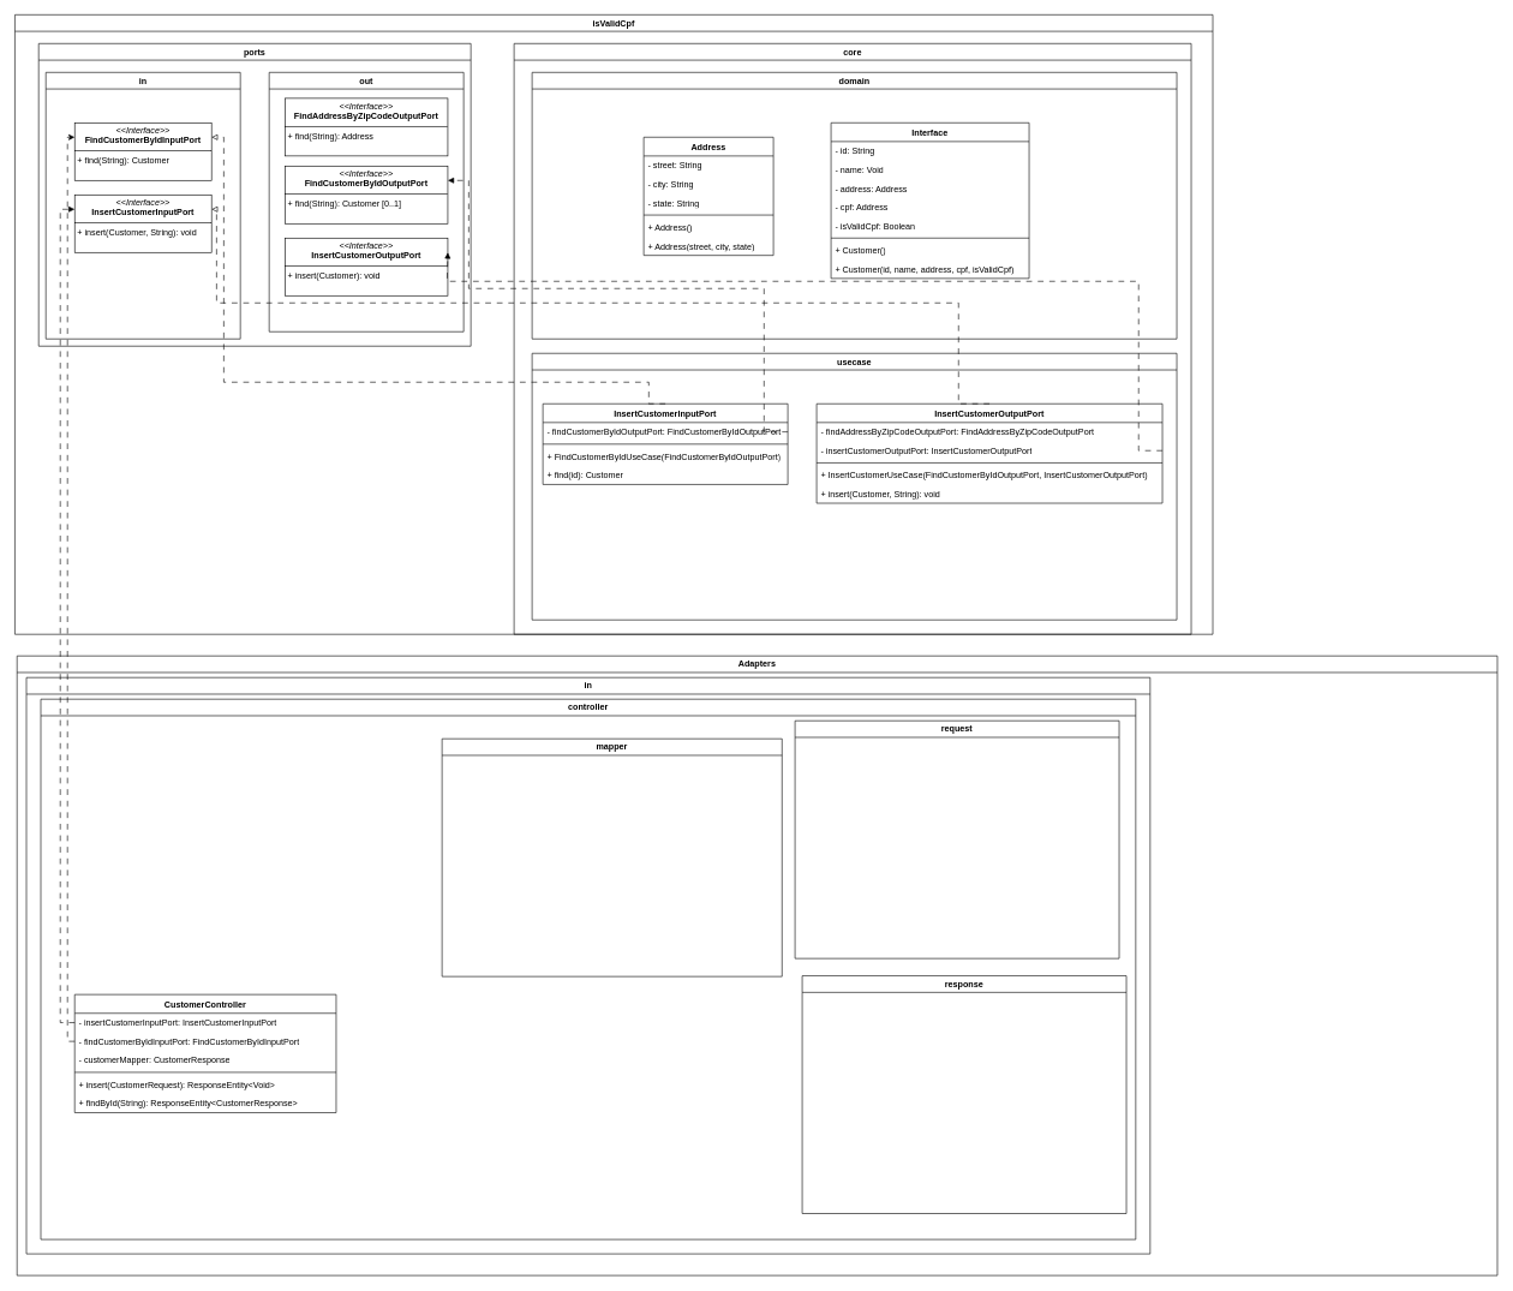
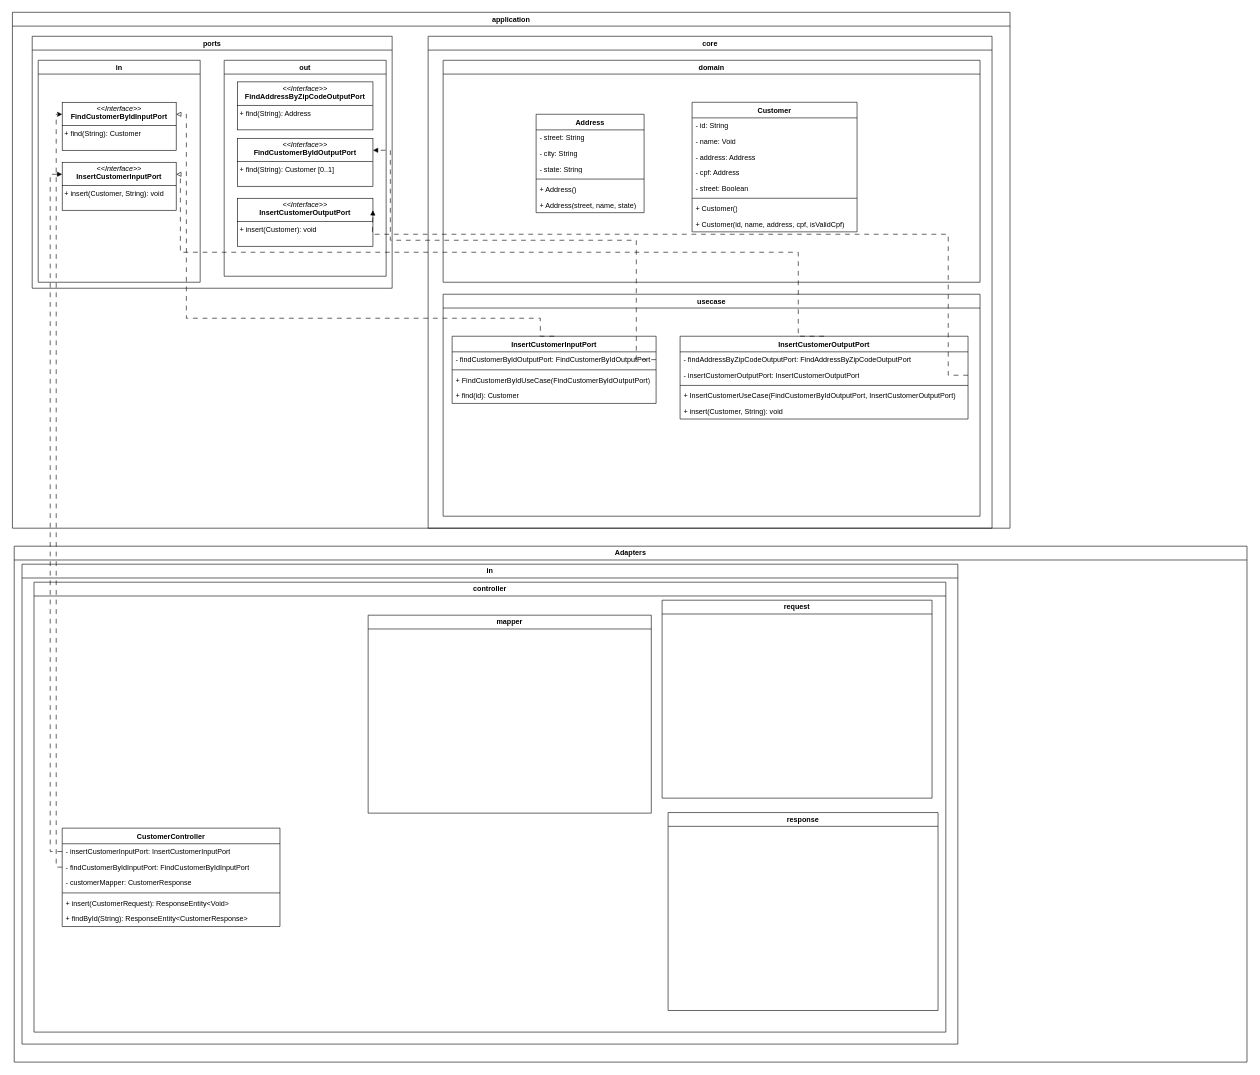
  <mxCell id="0" />
  <mxCell id="1" parent="0" />
- <mxCell id="2" value="isValidCpf" style="swimlane;whiteSpace=wrap;html=1;" vertex="1" parent="1"><mxGeometry x="20" y="20" width="1663" height="860" as="geometry" /></mxCell>
+ <mxCell id="2" value="application" style="swimlane;whiteSpace=wrap;html=1;" vertex="1" parent="1"><mxGeometry x="20" y="20" width="1663" height="860" as="geometry" /></mxCell>
  <mxCell id="3" value="ports" style="swimlane;whiteSpace=wrap;html=1;" vertex="1" parent="2"><mxGeometry x="33" y="40" width="600" height="420" as="geometry" /></mxCell>
  <mxCell id="4" value="in" style="swimlane;whiteSpace=wrap;html=1;" vertex="1" parent="3"><mxGeometry x="10" y="40" width="270" height="370" as="geometry" /></mxCell>
  <mxCell id="5" value="&lt;p style=&quot;margin:0px;margin-top:4px;text-align:center;&quot;&gt;&lt;i&gt;&amp;lt;&amp;lt;Interface&amp;gt;&amp;gt;&lt;/i&gt;&lt;br&gt;&lt;b&gt;InsertCustomerInputPort&lt;/b&gt;&lt;/p&gt;&lt;hr size=&quot;1&quot; style=&quot;border-style:solid;&quot;&gt;&lt;p style=&quot;margin:0px;margin-left:4px;&quot;&gt;+ insert(Customer, String): void&lt;br&gt;&lt;/p&gt;" style="verticalAlign=top;align=left;overflow=fill;html=1;whiteSpace=wrap;" vertex="1" parent="4"><mxGeometry x="40" y="170" width="190" height="80" as="geometry" /></mxCell>
  <mxCell id="6" value="&lt;p style=&quot;margin:0px;margin-top:4px;text-align:center;&quot;&gt;&lt;i&gt;&amp;lt;&amp;lt;Interface&amp;gt;&amp;gt;&lt;/i&gt;&lt;br&gt;&lt;b&gt;FindCustomerByIdInputPort&lt;/b&gt;&lt;/p&gt;&lt;hr size=&quot;1&quot; style=&quot;border-style:solid;&quot;&gt;&lt;p style=&quot;margin:0px;margin-left:4px;&quot;&gt;+ find(String): Customer&lt;br&gt;&lt;/p&gt;" style="verticalAlign=top;align=left;overflow=fill;html=1;whiteSpace=wrap;" vertex="1" parent="4"><mxGeometry x="40" y="70" width="190" height="80" as="geometry" /></mxCell>
  <mxCell id="7" value="out" style="swimlane;whiteSpace=wrap;html=1;" vertex="1" parent="3"><mxGeometry x="320" y="40" width="270" height="360" as="geometry" /></mxCell>
  <mxCell id="8" value="&lt;p style=&quot;margin:0px;margin-top:4px;text-align:center;&quot;&gt;&lt;i&gt;&amp;lt;&amp;lt;Interface&amp;gt;&amp;gt;&lt;/i&gt;&lt;br&gt;&lt;b&gt;FindAddressByZipCodeOutputPort&lt;/b&gt;&lt;/p&gt;&lt;hr size=&quot;1&quot; style=&quot;border-style:solid;&quot;&gt;&lt;p style=&quot;margin:0px;margin-left:4px;&quot;&gt;+ find(String): Address&lt;br&gt;&lt;/p&gt;" style="verticalAlign=top;align=left;overflow=fill;html=1;whiteSpace=wrap;" vertex="1" parent="7"><mxGeometry x="22" y="36" width="226" height="80" as="geometry" /></mxCell>
  <mxCell id="9" value="&lt;p style=&quot;margin:0px;margin-top:4px;text-align:center;&quot;&gt;&lt;i&gt;&amp;lt;&amp;lt;Interface&amp;gt;&amp;gt;&lt;/i&gt;&lt;br&gt;&lt;b&gt;FindCustomerByIdOutputPort&lt;/b&gt;&lt;/p&gt;&lt;hr size=&quot;1&quot; style=&quot;border-style:solid;&quot;&gt;&lt;p style=&quot;margin:0px;margin-left:4px;&quot;&gt;+ find(String): Customer&amp;nbsp;[0..1]&lt;br&gt;&lt;/p&gt;" style="verticalAlign=top;align=left;overflow=fill;html=1;whiteSpace=wrap;" vertex="1" parent="7"><mxGeometry x="22" y="130" width="226" height="80" as="geometry" /></mxCell>
  <mxCell id="10" value="&lt;p style=&quot;margin:0px;margin-top:4px;text-align:center;&quot;&gt;&lt;i&gt;&amp;lt;&amp;lt;Interface&amp;gt;&amp;gt;&lt;/i&gt;&lt;br&gt;&lt;b&gt;InsertCustomerOutputPort&lt;/b&gt;&lt;/p&gt;&lt;hr size=&quot;1&quot; style=&quot;border-style:solid;&quot;&gt;&lt;p style=&quot;margin:0px;margin-left:4px;&quot;&gt;+ insert(Customer): void&lt;br&gt;&lt;/p&gt;" style="verticalAlign=top;align=left;overflow=fill;html=1;whiteSpace=wrap;" vertex="1" parent="7"><mxGeometry x="22" y="230" width="226" height="80" as="geometry" /></mxCell>
  <mxCell id="11" value="core" style="swimlane;whiteSpace=wrap;html=1;" vertex="1" parent="2"><mxGeometry x="693" y="40" width="940" height="820" as="geometry" /></mxCell>
  <mxCell id="12" value="domain" style="swimlane;whiteSpace=wrap;html=1;" vertex="1" parent="11"><mxGeometry x="25" y="40" width="895" height="370" as="geometry" /></mxCell>
- <mxCell id="13" value="Interface" style="swimlane;fontStyle=1;align=center;verticalAlign=top;childLayout=stackLayout;horizontal=1;startSize=26;horizontalStack=0;resizeParent=1;resizeParentMax=0;resizeLast=0;collapsible=1;marginBottom=0;whiteSpace=wrap;html=1;" vertex="1" parent="12"><mxGeometry x="415" y="70" width="275" height="216" as="geometry" /></mxCell>
+ <mxCell id="13" value="Customer" style="swimlane;fontStyle=1;align=center;verticalAlign=top;childLayout=stackLayout;horizontal=1;startSize=26;horizontalStack=0;resizeParent=1;resizeParentMax=0;resizeLast=0;collapsible=1;marginBottom=0;whiteSpace=wrap;html=1;" vertex="1" parent="12"><mxGeometry x="415" y="70" width="275" height="216" as="geometry" /></mxCell>
  <mxCell id="14" value="- id: String" style="text;strokeColor=none;fillColor=none;align=left;verticalAlign=top;spacingLeft=4;spacingRight=4;overflow=hidden;rotatable=0;points=[[0,0.5],[1,0.5]];portConstraint=eastwest;whiteSpace=wrap;html=1;" vertex="1" parent="13"><mxGeometry y="26" width="275" height="26" as="geometry" /></mxCell>
  <mxCell id="15" value="- name: Void" style="text;strokeColor=none;fillColor=none;align=left;verticalAlign=top;spacingLeft=4;spacingRight=4;overflow=hidden;rotatable=0;points=[[0,0.5],[1,0.5]];portConstraint=eastwest;whiteSpace=wrap;html=1;" vertex="1" parent="13"><mxGeometry y="52" width="275" height="26" as="geometry" /></mxCell>
  <mxCell id="16" value="- address: Address" style="text;strokeColor=none;fillColor=none;align=left;verticalAlign=top;spacingLeft=4;spacingRight=4;overflow=hidden;rotatable=0;points=[[0,0.5],[1,0.5]];portConstraint=eastwest;whiteSpace=wrap;html=1;" vertex="1" parent="13"><mxGeometry y="78" width="275" height="26" as="geometry" /></mxCell>
  <mxCell id="17" value="- cpf: Address" style="text;strokeColor=none;fillColor=none;align=left;verticalAlign=top;spacingLeft=4;spacingRight=4;overflow=hidden;rotatable=0;points=[[0,0.5],[1,0.5]];portConstraint=eastwest;whiteSpace=wrap;html=1;" vertex="1" parent="13"><mxGeometry y="104" width="275" height="26" as="geometry" /></mxCell>
- <mxCell id="18" value="- isValidCpf: Boolean" style="text;strokeColor=none;fillColor=none;align=left;verticalAlign=top;spacingLeft=4;spacingRight=4;overflow=hidden;rotatable=0;points=[[0,0.5],[1,0.5]];portConstraint=eastwest;whiteSpace=wrap;html=1;" vertex="1" parent="13"><mxGeometry y="130" width="275" height="26" as="geometry" /></mxCell>
+ <mxCell id="18" value="- street: Boolean" style="text;strokeColor=none;fillColor=none;align=left;verticalAlign=top;spacingLeft=4;spacingRight=4;overflow=hidden;rotatable=0;points=[[0,0.5],[1,0.5]];portConstraint=eastwest;whiteSpace=wrap;html=1;" vertex="1" parent="13"><mxGeometry y="130" width="275" height="26" as="geometry" /></mxCell>
  <mxCell id="19" value="" style="line;strokeWidth=1;fillColor=none;align=left;verticalAlign=middle;spacingTop=-1;spacingLeft=3;spacingRight=3;rotatable=0;labelPosition=right;points=[];portConstraint=eastwest;strokeColor=inherit;" vertex="1" parent="13"><mxGeometry y="156" width="275" height="8" as="geometry" /></mxCell>
  <mxCell id="20" value="+ Customer()" style="text;strokeColor=none;fillColor=none;align=left;verticalAlign=top;spacingLeft=4;spacingRight=4;overflow=hidden;rotatable=0;points=[[0,0.5],[1,0.5]];portConstraint=eastwest;whiteSpace=wrap;html=1;" vertex="1" parent="13"><mxGeometry y="164" width="275" height="26" as="geometry" /></mxCell>
  <mxCell id="21" value="+ Customer(id, name, address, cpf, isValidCpf)" style="text;strokeColor=none;fillColor=none;align=left;verticalAlign=top;spacingLeft=4;spacingRight=4;overflow=hidden;rotatable=0;points=[[0,0.5],[1,0.5]];portConstraint=eastwest;whiteSpace=wrap;html=1;" vertex="1" parent="13"><mxGeometry y="190" width="275" height="26" as="geometry" /></mxCell>
  <mxCell id="22" value="usecase" style="swimlane;whiteSpace=wrap;html=1;" vertex="1" parent="11"><mxGeometry x="25" y="430" width="895" height="370" as="geometry" /></mxCell>
  <mxCell id="23" value="InsertCustomerOutputPort" style="swimlane;fontStyle=1;align=center;verticalAlign=top;childLayout=stackLayout;horizontal=1;startSize=26;horizontalStack=0;resizeParent=1;resizeParentMax=0;resizeLast=0;collapsible=1;marginBottom=0;whiteSpace=wrap;html=1;" vertex="1" parent="22"><mxGeometry x="395" y="70" width="480" height="138" as="geometry" /></mxCell>
  <mxCell id="24" value="- findAddressByZipCodeOutputPort: FindAddressByZipCodeOutputPort" style="text;strokeColor=none;fillColor=none;align=left;verticalAlign=top;spacingLeft=4;spacingRight=4;overflow=hidden;rotatable=0;points=[[0,0.5],[1,0.5]];portConstraint=eastwest;whiteSpace=wrap;html=1;" vertex="1" parent="23"><mxGeometry y="26" width="480" height="26" as="geometry" /></mxCell>
  <mxCell id="25" value="- insertCustomerOutputPort: InsertCustomerOutputPort" style="text;strokeColor=none;fillColor=none;align=left;verticalAlign=top;spacingLeft=4;spacingRight=4;overflow=hidden;rotatable=0;points=[[0,0.5],[1,0.5]];portConstraint=eastwest;whiteSpace=wrap;html=1;" vertex="1" parent="23"><mxGeometry y="52" width="480" height="26" as="geometry" /></mxCell>
  <mxCell id="26" value="" style="line;strokeWidth=1;fillColor=none;align=left;verticalAlign=middle;spacingTop=-1;spacingLeft=3;spacingRight=3;rotatable=0;labelPosition=right;points=[];portConstraint=eastwest;strokeColor=inherit;" vertex="1" parent="23"><mxGeometry y="78" width="480" height="8" as="geometry" /></mxCell>
  <mxCell id="27" value="+ InsertCustomerUseCase(FindCustomerByIdOutputPort, InsertCustomerOutputPort)" style="text;strokeColor=none;fillColor=none;align=left;verticalAlign=top;spacingLeft=4;spacingRight=4;overflow=hidden;rotatable=0;points=[[0,0.5],[1,0.5]];portConstraint=eastwest;whiteSpace=wrap;html=1;" vertex="1" parent="23"><mxGeometry y="86" width="480" height="26" as="geometry" /></mxCell>
  <mxCell id="28" value="+ insert(Customer, String): void" style="text;strokeColor=none;fillColor=none;align=left;verticalAlign=top;spacingLeft=4;spacingRight=4;overflow=hidden;rotatable=0;points=[[0,0.5],[1,0.5]];portConstraint=eastwest;whiteSpace=wrap;html=1;" vertex="1" parent="23"><mxGeometry y="112" width="480" height="26" as="geometry" /></mxCell>
  <mxCell id="29" value="InsertCustomerInputPort" style="swimlane;fontStyle=1;align=center;verticalAlign=top;childLayout=stackLayout;horizontal=1;startSize=26;horizontalStack=0;resizeParent=1;resizeParentMax=0;resizeLast=0;collapsible=1;marginBottom=0;whiteSpace=wrap;html=1;" vertex="1" parent="22"><mxGeometry x="15" y="70" width="340" height="112" as="geometry" /></mxCell>
  <mxCell id="30" value="- findCustomerByIdOutputPort: FindCustomerByIdOutputPort&amp;nbsp;" style="text;strokeColor=none;fillColor=none;align=left;verticalAlign=top;spacingLeft=4;spacingRight=4;overflow=hidden;rotatable=0;points=[[0,0.5],[1,0.5]];portConstraint=eastwest;whiteSpace=wrap;html=1;" vertex="1" parent="29"><mxGeometry y="26" width="340" height="26" as="geometry" /></mxCell>
  <mxCell id="31" value="" style="line;strokeWidth=1;fillColor=none;align=left;verticalAlign=middle;spacingTop=-1;spacingLeft=3;spacingRight=3;rotatable=0;labelPosition=right;points=[];portConstraint=eastwest;strokeColor=inherit;" vertex="1" parent="29"><mxGeometry y="52" width="340" height="8" as="geometry" /></mxCell>
  <mxCell id="32" value="+ FindCustomerByIdUseCase(FindCustomerByIdOutputPort)" style="text;strokeColor=none;fillColor=none;align=left;verticalAlign=top;spacingLeft=4;spacingRight=4;overflow=hidden;rotatable=0;points=[[0,0.5],[1,0.5]];portConstraint=eastwest;whiteSpace=wrap;html=1;" vertex="1" parent="29"><mxGeometry y="60" width="340" height="26" as="geometry" /></mxCell>
  <mxCell id="33" value="+ find(id):&amp;nbsp;Customer" style="text;strokeColor=none;fillColor=none;align=left;verticalAlign=top;spacingLeft=4;spacingRight=4;overflow=hidden;rotatable=0;points=[[0,0.5],[1,0.5]];portConstraint=eastwest;whiteSpace=wrap;html=1;" vertex="1" parent="29"><mxGeometry y="86" width="340" height="26" as="geometry" /></mxCell>
  <mxCell id="34" style="edgeStyle=orthogonalEdgeStyle;rounded=0;orthogonalLoop=1;jettySize=auto;html=1;exitX=1;exitY=0.5;exitDx=0;exitDy=0;entryX=1;entryY=0.25;entryDx=0;entryDy=0;dashed=1;dashPattern=8 8;endArrow=block;endFill=1;" edge="1" parent="2" source="30" target="9"><mxGeometry relative="1" as="geometry"><Array as="points"><mxPoint x="1040" y="579" /><mxPoint x="1040" y="380" /><mxPoint x="630" y="380" /><mxPoint x="630" y="230" /></Array></mxGeometry></mxCell>
  <mxCell id="35" style="edgeStyle=orthogonalEdgeStyle;rounded=0;orthogonalLoop=1;jettySize=auto;html=1;exitX=0.5;exitY=0;exitDx=0;exitDy=0;entryX=1;entryY=0.25;entryDx=0;entryDy=0;dashed=1;dashPattern=8 8;endArrow=block;endFill=0;" edge="1" parent="2" source="29" target="6"><mxGeometry relative="1" as="geometry"><Array as="points"><mxPoint x="880" y="510" /><mxPoint x="290" y="510" /><mxPoint x="290" y="170" /></Array></mxGeometry></mxCell>
  <mxCell id="36" style="edgeStyle=orthogonalEdgeStyle;rounded=0;orthogonalLoop=1;jettySize=auto;html=1;exitX=0.5;exitY=0;exitDx=0;exitDy=0;entryX=1;entryY=0.25;entryDx=0;entryDy=0;dashed=1;dashPattern=8 8;endArrow=block;endFill=0;" edge="1" parent="2" source="23" target="5"><mxGeometry relative="1" as="geometry"><Array as="points"><mxPoint x="1310" y="400" /><mxPoint x="280" y="400" /><mxPoint x="280" y="270" /></Array></mxGeometry></mxCell>
  <mxCell id="37" style="edgeStyle=orthogonalEdgeStyle;rounded=0;orthogonalLoop=1;jettySize=auto;html=1;exitX=1;exitY=0.5;exitDx=0;exitDy=0;entryX=1;entryY=0.25;entryDx=0;entryDy=0;dashed=1;dashPattern=8 8;endArrow=block;endFill=1;" edge="1" parent="2" source="25" target="10"><mxGeometry relative="1" as="geometry"><Array as="points"><mxPoint x="1560" y="605" /><mxPoint x="1560" y="370" /><mxPoint x="600" y="370" /><mxPoint x="600" y="330" /></Array></mxGeometry></mxCell>
  <mxCell id="38" value="Address" style="swimlane;fontStyle=1;align=center;verticalAlign=top;childLayout=stackLayout;horizontal=1;startSize=26;horizontalStack=0;resizeParent=1;resizeParentMax=0;resizeLast=0;collapsible=1;marginBottom=0;whiteSpace=wrap;html=1;" vertex="1" parent="1"><mxGeometry x="893" y="190" width="180" height="164" as="geometry" /></mxCell>
  <mxCell id="39" value="- street: String" style="text;strokeColor=none;fillColor=none;align=left;verticalAlign=top;spacingLeft=4;spacingRight=4;overflow=hidden;rotatable=0;points=[[0,0.5],[1,0.5]];portConstraint=eastwest;whiteSpace=wrap;html=1;" vertex="1" parent="38"><mxGeometry y="26" width="180" height="26" as="geometry" /></mxCell>
  <mxCell id="40" value="- city: String" style="text;strokeColor=none;fillColor=none;align=left;verticalAlign=top;spacingLeft=4;spacingRight=4;overflow=hidden;rotatable=0;points=[[0,0.5],[1,0.5]];portConstraint=eastwest;whiteSpace=wrap;html=1;" vertex="1" parent="38"><mxGeometry y="52" width="180" height="26" as="geometry" /></mxCell>
  <mxCell id="41" value="- state: String" style="text;strokeColor=none;fillColor=none;align=left;verticalAlign=top;spacingLeft=4;spacingRight=4;overflow=hidden;rotatable=0;points=[[0,0.5],[1,0.5]];portConstraint=eastwest;whiteSpace=wrap;html=1;" vertex="1" parent="38"><mxGeometry y="78" width="180" height="26" as="geometry" /></mxCell>
  <mxCell id="42" value="" style="line;strokeWidth=1;fillColor=none;align=left;verticalAlign=middle;spacingTop=-1;spacingLeft=3;spacingRight=3;rotatable=0;labelPosition=right;points=[];portConstraint=eastwest;strokeColor=inherit;" vertex="1" parent="38"><mxGeometry y="104" width="180" height="8" as="geometry" /></mxCell>
  <mxCell id="43" value="+ Address()" style="text;strokeColor=none;fillColor=none;align=left;verticalAlign=top;spacingLeft=4;spacingRight=4;overflow=hidden;rotatable=0;points=[[0,0.5],[1,0.5]];portConstraint=eastwest;whiteSpace=wrap;html=1;" vertex="1" parent="38"><mxGeometry y="112" width="180" height="26" as="geometry" /></mxCell>
- <mxCell id="44" value="+ Address(street, city, state)" style="text;strokeColor=none;fillColor=none;align=left;verticalAlign=top;spacingLeft=4;spacingRight=4;overflow=hidden;rotatable=0;points=[[0,0.5],[1,0.5]];portConstraint=eastwest;whiteSpace=wrap;html=1;" vertex="1" parent="38"><mxGeometry y="138" width="180" height="26" as="geometry" /></mxCell>
+ <mxCell id="44" value="+ Address(street, name, state)" style="text;strokeColor=none;fillColor=none;align=left;verticalAlign=top;spacingLeft=4;spacingRight=4;overflow=hidden;rotatable=0;points=[[0,0.5],[1,0.5]];portConstraint=eastwest;whiteSpace=wrap;html=1;" vertex="1" parent="38"><mxGeometry y="138" width="180" height="26" as="geometry" /></mxCell>
  <mxCell id="45" value="Adapters" style="swimlane;whiteSpace=wrap;html=1;" vertex="1" parent="1"><mxGeometry y="910" width="2055" height="860" as="geometry" x="23" /></mxCell>
  <mxCell id="46" value="in" style="swimlane;whiteSpace=wrap;html=1;" vertex="1" parent="45"><mxGeometry x="13" y="30" width="1560" height="800" as="geometry" /></mxCell>
  <mxCell id="47" value="controller" style="swimlane;whiteSpace=wrap;html=1;startSize=23;" vertex="1" parent="46"><mxGeometry x="20" y="30" width="1520" height="750" as="geometry" /></mxCell>
  <mxCell id="48" value="mapper" style="swimlane;whiteSpace=wrap;html=1;" vertex="1" parent="47"><mxGeometry x="557" y="55" width="472" height="330" as="geometry" /></mxCell>
  <mxCell id="49" value="request" style="swimlane;whiteSpace=wrap;html=1;" vertex="1" parent="47"><mxGeometry x="1047" y="30" width="450" height="330" as="geometry" /></mxCell>
  <mxCell id="50" value="response" style="swimlane;whiteSpace=wrap;html=1;" vertex="1" parent="47"><mxGeometry x="1057" y="384" width="450" height="330" as="geometry" /></mxCell>
  <mxCell id="51" value="CustomerController" style="swimlane;fontStyle=1;align=center;verticalAlign=top;childLayout=stackLayout;horizontal=1;startSize=26;horizontalStack=0;resizeParent=1;resizeParentMax=0;resizeLast=0;collapsible=1;marginBottom=0;whiteSpace=wrap;html=1;" vertex="1" parent="47"><mxGeometry x="47" y="410" width="363" height="164" as="geometry" /></mxCell>
  <mxCell id="52" value="- insertCustomerInputPort: InsertCustomerInputPort" style="text;strokeColor=none;fillColor=none;align=left;verticalAlign=top;spacingLeft=4;spacingRight=4;overflow=hidden;rotatable=0;points=[[0,0.5],[1,0.5]];portConstraint=eastwest;whiteSpace=wrap;html=1;" vertex="1" parent="51"><mxGeometry y="26" width="363" height="26" as="geometry" /></mxCell>
  <mxCell id="53" value="- findCustomerByIdInputPort: FindCustomerByIdInputPort" style="text;strokeColor=none;fillColor=none;align=left;verticalAlign=top;spacingLeft=4;spacingRight=4;overflow=hidden;rotatable=0;points=[[0,0.5],[1,0.5]];portConstraint=eastwest;whiteSpace=wrap;html=1;" vertex="1" parent="51"><mxGeometry y="52" width="363" height="26" as="geometry" /></mxCell>
  <mxCell id="54" value="- customerMapper: CustomerResponse" style="text;strokeColor=none;fillColor=none;align=left;verticalAlign=top;spacingLeft=4;spacingRight=4;overflow=hidden;rotatable=0;points=[[0,0.5],[1,0.5]];portConstraint=eastwest;whiteSpace=wrap;html=1;" vertex="1" parent="51"><mxGeometry y="78" width="363" height="26" as="geometry" /></mxCell>
  <mxCell id="55" value="" style="line;strokeWidth=1;fillColor=none;align=left;verticalAlign=middle;spacingTop=-1;spacingLeft=3;spacingRight=3;rotatable=0;labelPosition=right;points=[];portConstraint=eastwest;strokeColor=inherit;" vertex="1" parent="51"><mxGeometry y="104" width="363" height="8" as="geometry" /></mxCell>
  <mxCell id="56" value="+ insert(CustomerRequest): ResponseEntity&amp;lt;Void&amp;gt;" style="text;strokeColor=none;fillColor=none;align=left;verticalAlign=top;spacingLeft=4;spacingRight=4;overflow=hidden;rotatable=0;points=[[0,0.5],[1,0.5]];portConstraint=eastwest;whiteSpace=wrap;html=1;" vertex="1" parent="51"><mxGeometry y="112" width="363" height="26" as="geometry" /></mxCell>
  <mxCell id="57" value="+&amp;nbsp;findById(String): ResponseEntity&amp;lt;CustomerResponse&amp;gt;" style="text;strokeColor=none;fillColor=none;align=left;verticalAlign=top;spacingLeft=4;spacingRight=4;overflow=hidden;rotatable=0;points=[[0,0.5],[1,0.5]];portConstraint=eastwest;whiteSpace=wrap;html=1;" vertex="1" parent="51"><mxGeometry y="138" width="363" height="26" as="geometry" /></mxCell>
  <mxCell id="58" style="edgeStyle=orthogonalEdgeStyle;rounded=0;orthogonalLoop=1;jettySize=auto;html=1;exitX=0;exitY=0.5;exitDx=0;exitDy=0;entryX=0;entryY=0.25;entryDx=0;entryDy=0;dashed=1;dashPattern=8 8;endArrow=block;endFill=1;" edge="1" parent="1" source="52" target="5"><mxGeometry relative="1" as="geometry" /></mxCell>
  <mxCell id="59" style="edgeStyle=orthogonalEdgeStyle;rounded=0;orthogonalLoop=1;jettySize=auto;html=1;exitX=0;exitY=0.5;exitDx=0;exitDy=0;entryX=0;entryY=0.25;entryDx=0;entryDy=0;dashed=1;dashPattern=8 8;" edge="1" parent="1" source="53" target="6"><mxGeometry relative="1" as="geometry"><Array as="points"><mxPoint x="93" y="1445" /><mxPoint x="93" y="190" /></Array></mxGeometry></mxCell>
